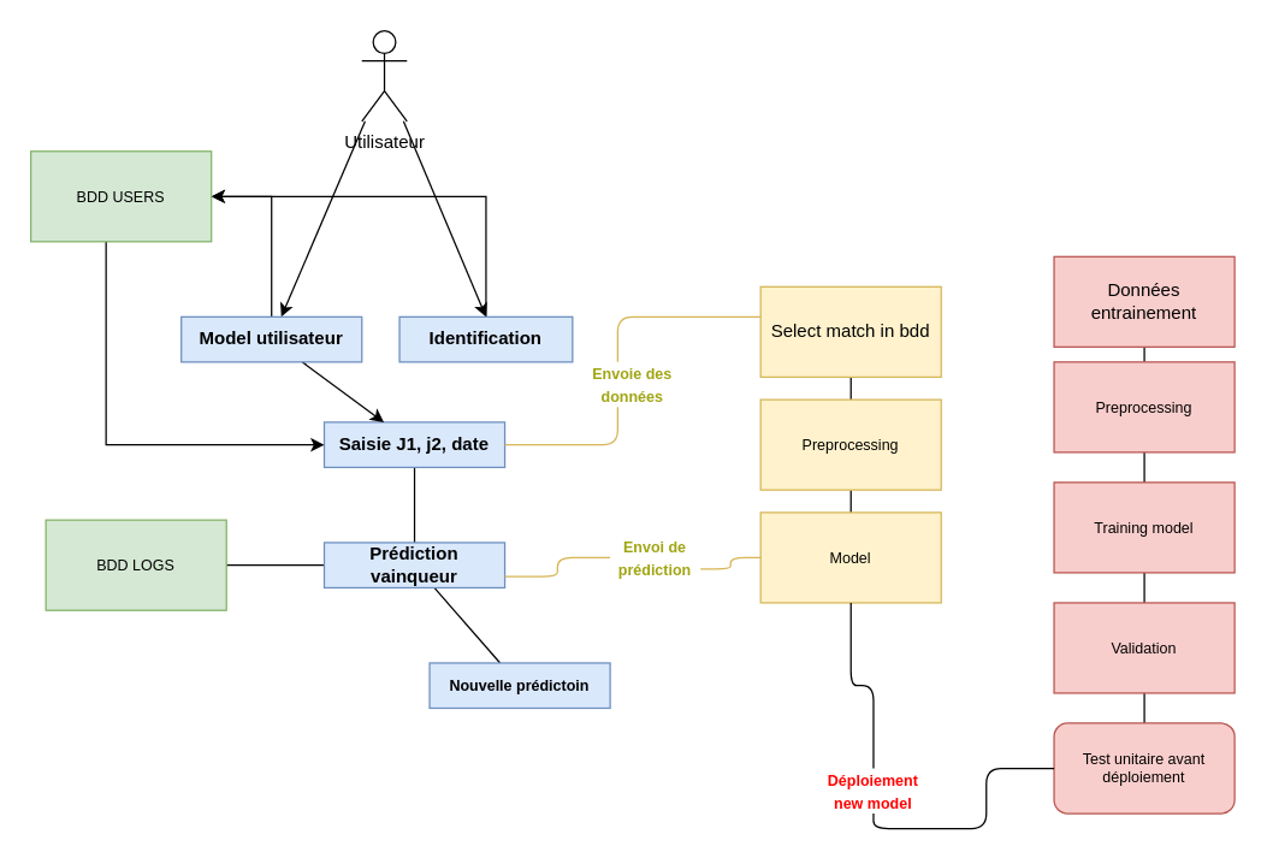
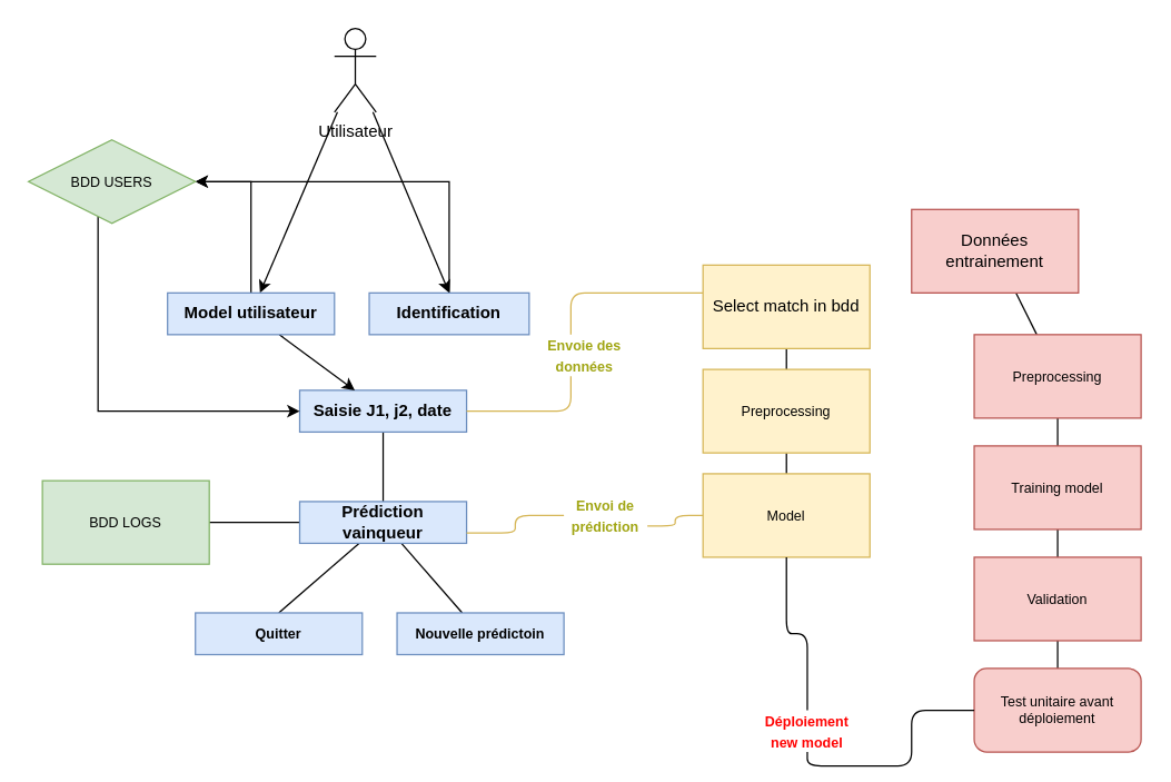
  <mxCell id="0" />
  <mxCell id="1" parent="0" />
  <mxCell id="2" style="edgeStyle=none;html=1;entryX=0.5;entryY=0;entryDx=0;entryDy=0;" parent="1" source="4" target="6" edge="1"><mxGeometry relative="1" as="geometry"><mxPoint x="275" y="240" as="targetPoint" /></mxGeometry></mxCell>
  <mxCell id="3" style="rounded=0;orthogonalLoop=1;jettySize=auto;html=1;" edge="1" parent="1" source="4" target="41"><mxGeometry relative="1" as="geometry" /></mxCell>
  <mxCell id="4" value="Utilisateur" style="shape=umlActor;verticalLabelPosition=bottom;verticalAlign=top;html=1;outlineConnect=0;" parent="1" vertex="1"><mxGeometry x="240" y="20" width="30" height="60" as="geometry" /></mxCell>
  <mxCell id="5" style="edgeStyle=orthogonalEdgeStyle;rounded=0;orthogonalLoop=1;jettySize=auto;html=1;" edge="1" parent="1" source="6" target="43"><mxGeometry relative="1" as="geometry"><Array as="points"><mxPoint x="323" y="130" /></Array></mxGeometry></mxCell>
  <mxCell id="6" value="&lt;b&gt;Identification&lt;/b&gt;" style="rounded=0;whiteSpace=wrap;html=1;fillColor=#dae8fc;strokeColor=#6c8ebf;" parent="1" vertex="1"><mxGeometry x="265" y="210" width="115" height="30" as="geometry" /></mxCell>
  <mxCell id="7" style="edgeStyle=none;html=1;endArrow=none;endFill=0;" parent="1" source="9" edge="1"><mxGeometry relative="1" as="geometry"><mxPoint x="275" y="370" as="targetPoint" /></mxGeometry></mxCell>
  <mxCell id="8" style="edgeStyle=orthogonalEdgeStyle;html=1;endArrow=none;endFill=0;fillColor=#fff2cc;strokeColor=#d6b656;startArrow=none;" parent="1" source="23" target="15" edge="1"><mxGeometry relative="1" as="geometry"><mxPoint x="435" y="250" as="targetPoint" /><Array as="points"><mxPoint x="410" y="210" /></Array></mxGeometry></mxCell>
  <mxCell id="9" value="&lt;b&gt;Saisie J1, j2, date&lt;/b&gt;" style="rounded=0;whiteSpace=wrap;html=1;fillColor=#dae8fc;strokeColor=#6c8ebf;" parent="1" vertex="1"><mxGeometry x="215" y="280" width="120" height="30" as="geometry" /></mxCell>
  <mxCell id="10" style="html=1;fontSize=10;fontColor=#a0a512;endArrow=none;endFill=0;" parent="1" source="13" target="24" edge="1"><mxGeometry relative="1" as="geometry"><mxPoint x="325" y="450" as="targetPoint" /></mxGeometry></mxCell>
+ <mxCell id="11" style="edgeStyle=none;html=1;fontSize=10;fontColor=#a0a512;endArrow=none;endFill=0;entryX=0.5;entryY=0;entryDx=0;entryDy=0;" parent="1" source="13" target="25" edge="1"><mxGeometry relative="1" as="geometry"><mxPoint x="215" y="440" as="targetPoint" /></mxGeometry></mxCell>
  <mxCell id="12" style="edgeStyle=none;html=1;fontSize=10;fontColor=#a0a512;endArrow=none;endFill=0;" parent="1" source="13" edge="1"><mxGeometry relative="1" as="geometry"><mxPoint x="130" y="375" as="targetPoint" /></mxGeometry></mxCell>
  <mxCell id="13" value="&lt;b&gt;Prédiction vainqueur&lt;/b&gt;" style="rounded=0;whiteSpace=wrap;html=1;fillColor=#dae8fc;strokeColor=#6c8ebf;" parent="1" vertex="1"><mxGeometry x="215" y="360" width="120" height="30" as="geometry" /></mxCell>
  <mxCell id="14" style="edgeStyle=orthogonalEdgeStyle;html=1;fontSize=10;fontColor=#a0a512;endArrow=none;endFill=0;" parent="1" source="15" target="17" edge="1"><mxGeometry relative="1" as="geometry"><mxPoint x="565" y="270" as="targetPoint" /></mxGeometry></mxCell>
  <mxCell id="15" value="Select match in bdd" style="rounded=0;whiteSpace=wrap;html=1;fillColor=#fff2cc;strokeColor=#d6b656;" parent="1" vertex="1"><mxGeometry x="505" y="190" width="120" height="60" as="geometry" /></mxCell>
  <mxCell id="16" style="edgeStyle=orthogonalEdgeStyle;html=1;fontSize=10;fontColor=#a0a512;endArrow=none;endFill=0;" parent="1" source="17" target="19" edge="1"><mxGeometry relative="1" as="geometry"><mxPoint x="565" y="370" as="targetPoint" /></mxGeometry></mxCell>
  <mxCell id="17" value="Preprocessing" style="rounded=0;whiteSpace=wrap;html=1;labelBackgroundColor=none;fontSize=10;fillColor=#fff2cc;strokeColor=#d6b656;" parent="1" vertex="1"><mxGeometry x="505" y="265" width="120" height="60" as="geometry" /></mxCell>
  <mxCell id="18" style="edgeStyle=orthogonalEdgeStyle;html=1;entryX=1;entryY=0.75;entryDx=0;entryDy=0;fontSize=10;fontColor=#a0a512;endArrow=none;endFill=0;startArrow=none;fillColor=#fff2cc;strokeColor=#d6b656;" parent="1" source="21" target="13" edge="1"><mxGeometry relative="1" as="geometry" /></mxCell>
  <mxCell id="19" value="Model" style="rounded=0;whiteSpace=wrap;html=1;labelBackgroundColor=none;fontSize=10;fillColor=#fff2cc;strokeColor=#d6b656;" parent="1" vertex="1"><mxGeometry x="505" y="340" width="120" height="60" as="geometry" /></mxCell>
  <mxCell id="20" value="" style="edgeStyle=orthogonalEdgeStyle;html=1;entryX=1;entryY=0.75;entryDx=0;entryDy=0;fontSize=10;fontColor=#a0a512;endArrow=none;endFill=0;fillColor=#fff2cc;strokeColor=#d6b656;" parent="1" source="19" target="21" edge="1"><mxGeometry relative="1" as="geometry"><mxPoint x="505" y="370" as="sourcePoint" /><mxPoint x="335" y="382.5" as="targetPoint" /></mxGeometry></mxCell>
  <mxCell id="21" value="&lt;font color=&quot;#a0a512&quot; style=&quot;font-size: 10px;&quot;&gt;&lt;b style=&quot;&quot;&gt;Envoi de prédiction&lt;/b&gt;&lt;/font&gt;" style="text;html=1;strokeColor=none;fillColor=none;align=center;verticalAlign=middle;whiteSpace=wrap;rounded=0;" parent="1" vertex="1"><mxGeometry x="405" y="355" width="60" height="30" as="geometry" /></mxCell>
  <mxCell id="22" value="" style="edgeStyle=orthogonalEdgeStyle;html=1;endArrow=none;endFill=0;fillColor=#fff2cc;strokeColor=#d6b656;" parent="1" source="9" target="23" edge="1"><mxGeometry relative="1" as="geometry"><mxPoint x="505" y="210" as="targetPoint" /><mxPoint x="335" y="295" as="sourcePoint" /><Array as="points"><mxPoint x="410" y="295" /></Array></mxGeometry></mxCell>
  <mxCell id="23" value="&lt;font color=&quot;#a0a512&quot; style=&quot;font-size: 10px;&quot;&gt;&lt;b style=&quot;&quot;&gt;Envoie des données&lt;/b&gt;&lt;/font&gt;" style="text;html=1;strokeColor=none;fillColor=none;align=center;verticalAlign=middle;whiteSpace=wrap;rounded=0;" parent="1" vertex="1"><mxGeometry x="390" y="240" width="60" height="30" as="geometry" /></mxCell>
  <mxCell id="24" value="&lt;b&gt;Nouvelle prédictoin&lt;/b&gt;" style="rounded=0;whiteSpace=wrap;html=1;labelBackgroundColor=none;fontSize=10;fillColor=#dae8fc;strokeColor=#6c8ebf;" parent="1" vertex="1"><mxGeometry x="285" y="440" width="120" height="30" as="geometry" /></mxCell>
+ <mxCell id="25" value="&lt;b&gt;Quitter&lt;/b&gt;" style="rounded=0;whiteSpace=wrap;html=1;labelBackgroundColor=none;fontSize=10;fillColor=#dae8fc;strokeColor=#6c8ebf;" parent="1" vertex="1"><mxGeometry x="140" y="440" width="120" height="30" as="geometry" /></mxCell>
  <mxCell id="26" value="BDD LOGS" style="rounded=0;whiteSpace=wrap;html=1;labelBackgroundColor=none;fontSize=10;fillColor=#d5e8d4;strokeColor=#82b366;" parent="1" vertex="1"><mxGeometry x="30" y="345" width="120" height="60" as="geometry" /></mxCell>
  <mxCell id="27" style="edgeStyle=none;html=1;fontSize=10;fontColor=#a0a512;endArrow=none;endFill=0;" parent="1" source="28" target="30" edge="1"><mxGeometry relative="1" as="geometry"><mxPoint x="760" y="270" as="targetPoint" /></mxGeometry></mxCell>
- <mxCell id="28" value="Données entrainement" style="rounded=0;whiteSpace=wrap;html=1;fillColor=#f8cecc;strokeColor=#b85450;" parent="1" vertex="1"><mxGeometry x="700" y="170" width="120" height="60" as="geometry" /></mxCell>
+ <mxCell id="28" value="Données entrainement" style="rounded=0;whiteSpace=wrap;html=1;fillColor=#f8cecc;strokeColor=#b85450;" parent="1" vertex="1"><mxGeometry x="655" y="150" width="120" height="60" as="geometry" /></mxCell>
  <mxCell id="29" style="edgeStyle=none;html=1;fontSize=10;fontColor=#a0a512;endArrow=none;endFill=0;" parent="1" source="30" target="32" edge="1"><mxGeometry relative="1" as="geometry"><mxPoint x="760" y="330" as="targetPoint" /></mxGeometry></mxCell>
  <mxCell id="30" value="Preprocessing" style="rounded=0;whiteSpace=wrap;html=1;labelBackgroundColor=none;fontSize=10;fillColor=#f8cecc;strokeColor=#b85450;" parent="1" vertex="1"><mxGeometry x="700" y="240" width="120" height="60" as="geometry" /></mxCell>
  <mxCell id="31" style="edgeStyle=none;html=1;fontSize=10;fontColor=#a0a512;endArrow=none;endFill=0;" parent="1" source="32" target="34" edge="1"><mxGeometry relative="1" as="geometry"><mxPoint x="760" y="430" as="targetPoint" /></mxGeometry></mxCell>
  <mxCell id="32" value="Training model" style="rounded=0;whiteSpace=wrap;html=1;labelBackgroundColor=none;fontSize=10;fillColor=#f8cecc;strokeColor=#b85450;" parent="1" vertex="1"><mxGeometry x="700" y="320" width="120" height="60" as="geometry" /></mxCell>
  <mxCell id="33" style="edgeStyle=none;html=1;fontSize=10;fontColor=#a0a512;endArrow=none;endFill=0;" parent="1" source="34" target="36" edge="1"><mxGeometry relative="1" as="geometry"><mxPoint x="760" y="500" as="targetPoint" /></mxGeometry></mxCell>
  <mxCell id="34" value="Validation" style="rounded=0;whiteSpace=wrap;html=1;labelBackgroundColor=none;fontSize=10;fillColor=#f8cecc;strokeColor=#b85450;" parent="1" vertex="1"><mxGeometry x="700" y="400" width="120" height="60" as="geometry" /></mxCell>
  <mxCell id="35" style="edgeStyle=orthogonalEdgeStyle;html=1;entryX=0.5;entryY=1;entryDx=0;entryDy=0;fontSize=10;fontColor=#a0a512;endArrow=none;endFill=0;startArrow=none;" parent="1" source="38" target="19" edge="1"><mxGeometry relative="1" as="geometry" /></mxCell>
  <mxCell id="36" value="Test unitaire avant déploiement" style="whiteSpace=wrap;html=1;labelBackgroundColor=none;fontSize=10;fillColor=#f8cecc;strokeColor=#b85450;rounded=1;" parent="1" vertex="1"><mxGeometry x="700" y="480" width="120" height="60" as="geometry" /></mxCell>
  <mxCell id="37" value="" style="edgeStyle=orthogonalEdgeStyle;html=1;entryX=0.5;entryY=1;entryDx=0;entryDy=0;fontSize=10;fontColor=#a0a512;endArrow=none;endFill=0;" parent="1" source="36" target="38" edge="1"><mxGeometry relative="1" as="geometry"><mxPoint x="700" y="510" as="sourcePoint" /><mxPoint x="565" y="400" as="targetPoint" /></mxGeometry></mxCell>
  <mxCell id="38" value="&lt;font color=&quot;#ff0000&quot; style=&quot;font-size: 10px;&quot;&gt;&lt;b style=&quot;&quot;&gt;Déploiement new model&lt;/b&gt;&lt;/font&gt;" style="text;html=1;strokeColor=none;fillColor=none;align=center;verticalAlign=middle;whiteSpace=wrap;rounded=0;" parent="1" vertex="1"><mxGeometry x="550" y="510" width="60" height="30" as="geometry" /></mxCell>
  <mxCell id="39" style="rounded=0;orthogonalLoop=1;jettySize=auto;html=1;" edge="1" parent="1" source="41" target="9"><mxGeometry relative="1" as="geometry" /></mxCell>
  <mxCell id="40" style="edgeStyle=orthogonalEdgeStyle;rounded=0;orthogonalLoop=1;jettySize=auto;html=1;entryX=1;entryY=0.5;entryDx=0;entryDy=0;" edge="1" parent="1" source="41" target="43"><mxGeometry relative="1" as="geometry" /></mxCell>
  <mxCell id="41" value="&lt;b&gt;Model utilisateur&lt;/b&gt;" style="whiteSpace=wrap;html=1;fillColor=#dae8fc;strokeColor=#6c8ebf;rounded=0;" vertex="1" parent="1"><mxGeometry x="120" y="210" width="120" height="30" as="geometry" /></mxCell>
  <mxCell id="42" style="edgeStyle=orthogonalEdgeStyle;rounded=0;orthogonalLoop=1;jettySize=auto;html=1;" edge="1" parent="1" source="43" target="9"><mxGeometry relative="1" as="geometry"><Array as="points"><mxPoint x="70" y="295" /></Array></mxGeometry></mxCell>
- <mxCell id="43" value="BDD USERS" style="rounded=0;whiteSpace=wrap;html=1;labelBackgroundColor=none;fontSize=10;fillColor=#d5e8d4;strokeColor=#82b366;" vertex="1" parent="1"><mxGeometry x="20" y="100" width="120" height="60" as="geometry" /></mxCell>
+ <mxCell id="43" value="BDD USERS" style="rhombus;whiteSpace=wrap;html=1;labelBackgroundColor=none;fontSize=10;fillColor=#d5e8d4;strokeColor=#82b366;" vertex="1" parent="1"><mxGeometry x="20" y="100" width="120" height="60" as="geometry" /></mxCell>
